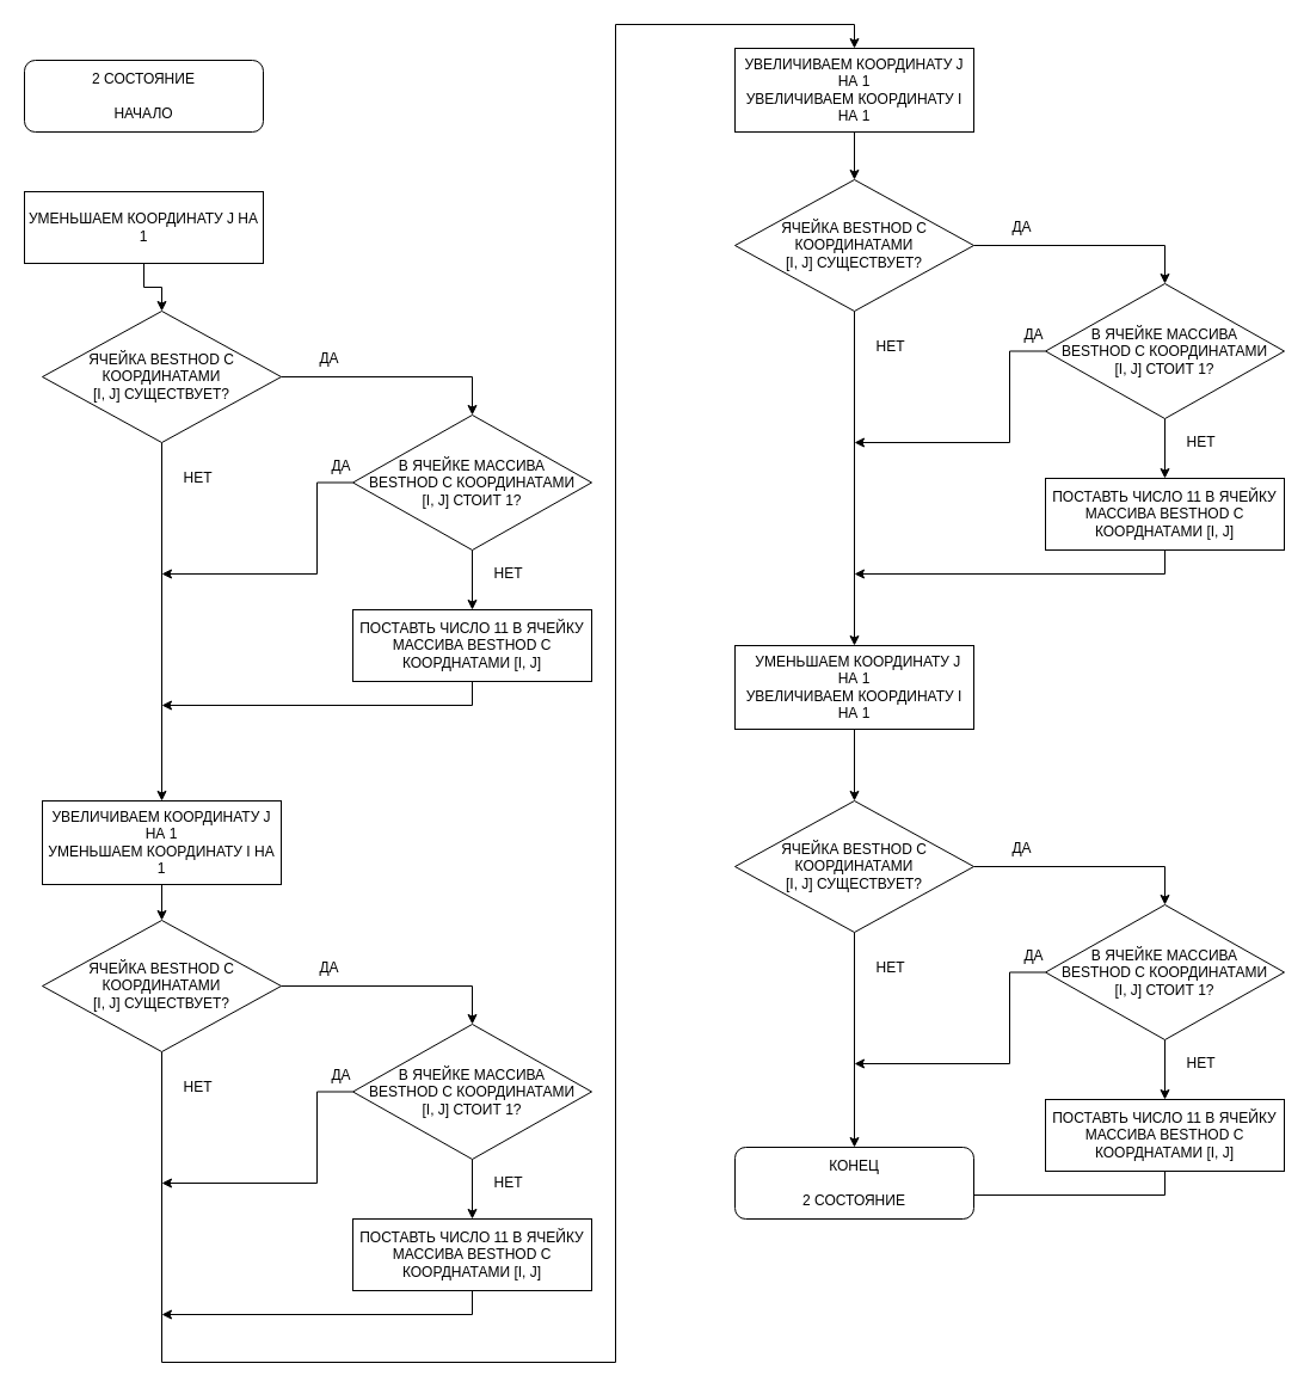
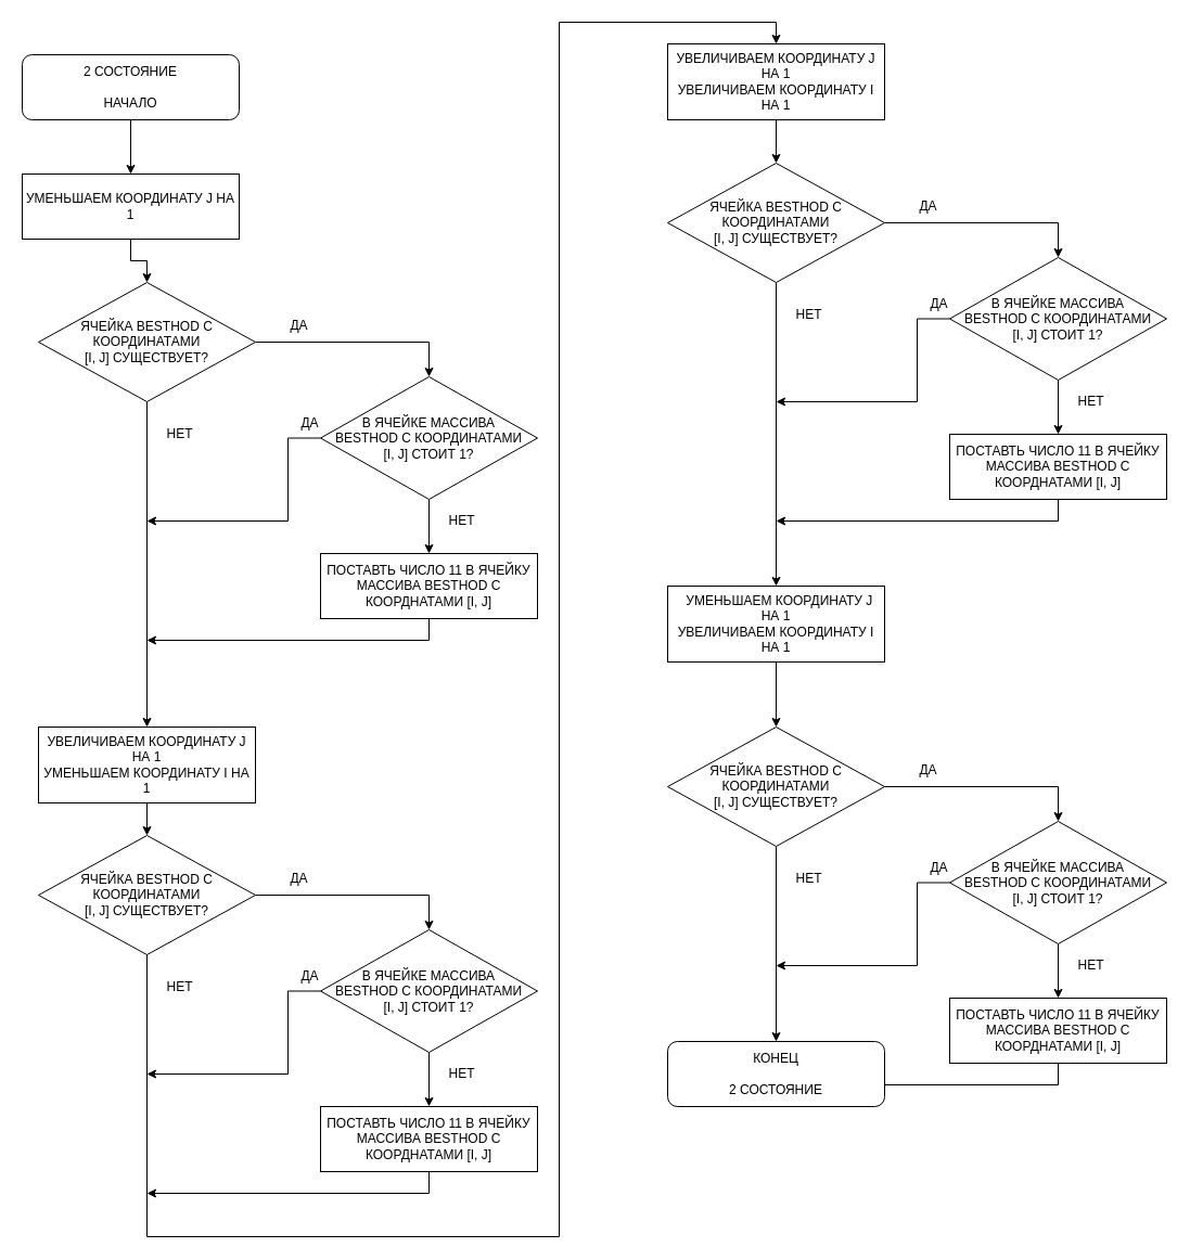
  <mxCell id="0" />
  <mxCell id="1" parent="0" />
+ <mxCell id="2" style="edgeStyle=orthogonalEdgeStyle;rounded=0;orthogonalLoop=1;jettySize=auto;html=1;exitX=0.5;exitY=1;exitDx=0;exitDy=0;entryX=0.5;entryY=0;entryDx=0;entryDy=0;" parent="1" source="3" target="5" edge="1"><mxGeometry relative="1" as="geometry"><mxPoint x="135" y="150" as="targetPoint" /></mxGeometry></mxCell>
  <mxCell id="3" value="2 СОСТОЯНИЕ&lt;br&gt;&lt;br&gt;НАЧАЛО" style="rounded=1;whiteSpace=wrap;html=1;" parent="1" vertex="1"><mxGeometry x="20" y="50" width="200" height="60" as="geometry" /></mxCell>
  <mxCell id="4" style="edgeStyle=orthogonalEdgeStyle;rounded=0;orthogonalLoop=1;jettySize=auto;html=1;exitX=0.5;exitY=1;exitDx=0;exitDy=0;entryX=0.5;entryY=0;entryDx=0;entryDy=0;" parent="1" source="5" target="8" edge="1"><mxGeometry relative="1" as="geometry" /></mxCell>
  <mxCell id="5" value="УМЕНЬШАЕМ КООРДИНАТУ J НА 1" style="rounded=0;whiteSpace=wrap;html=1;" parent="1" vertex="1"><mxGeometry x="20" y="160" width="200" height="60" as="geometry" /></mxCell>
  <mxCell id="6" style="edgeStyle=orthogonalEdgeStyle;rounded=0;orthogonalLoop=1;jettySize=auto;html=1;exitX=0.5;exitY=1;exitDx=0;exitDy=0;entryX=0.5;entryY=0;entryDx=0;entryDy=0;" parent="1" source="8" target="13" edge="1"><mxGeometry relative="1" as="geometry" /></mxCell>
  <mxCell id="7" style="edgeStyle=orthogonalEdgeStyle;rounded=0;orthogonalLoop=1;jettySize=auto;html=1;exitX=1;exitY=0.5;exitDx=0;exitDy=0;entryX=0.5;entryY=0;entryDx=0;entryDy=0;" parent="1" source="8" target="17" edge="1"><mxGeometry relative="1" as="geometry" /></mxCell>
  <mxCell id="8" value="ЯЧЕЙКА BESTHOD С КООРДИНАТАМИ&lt;br&gt;[I, J] СУЩЕСТВУЕТ?" style="rhombus;whiteSpace=wrap;html=1;" parent="1" vertex="1"><mxGeometry x="35" y="260" width="200" height="110" as="geometry" /></mxCell>
  <mxCell id="9" style="edgeStyle=orthogonalEdgeStyle;rounded=0;orthogonalLoop=1;jettySize=auto;html=1;exitX=0.5;exitY=1;exitDx=0;exitDy=0;" parent="1" source="10" edge="1"><mxGeometry relative="1" as="geometry"><mxPoint x="135" y="590" as="targetPoint" /><Array as="points"><mxPoint x="395" y="590" /><mxPoint x="135" y="590" /></Array></mxGeometry></mxCell>
  <mxCell id="10" value="ПОСТАВТЬ ЧИСЛО 11 В ЯЧЕЙКУ МАССИВА BESTHOD С КООРДНАТАМИ [I, J]" style="rounded=0;whiteSpace=wrap;html=1;" parent="1" vertex="1"><mxGeometry x="295" y="510" width="200" height="60" as="geometry" /></mxCell>
  <mxCell id="11" value="ДА" style="text;html=1;align=center;verticalAlign=middle;resizable=0;points=[];autosize=1;strokeColor=none;fillColor=none;" parent="1" vertex="1"><mxGeometry x="260" y="290" width="30" height="20" as="geometry" /></mxCell>
  <mxCell id="12" style="edgeStyle=orthogonalEdgeStyle;rounded=0;orthogonalLoop=1;jettySize=auto;html=1;exitX=0.5;exitY=1;exitDx=0;exitDy=0;entryX=0.5;entryY=0;entryDx=0;entryDy=0;" parent="1" source="13" target="22" edge="1"><mxGeometry relative="1" as="geometry" /></mxCell>
  <mxCell id="13" value="УВЕЛИЧИВАЕМ КООРДИНАТУ J НА 1&lt;br&gt;УМЕНЬШАЕМ КООРДИНАТУ I НА 1" style="rounded=0;whiteSpace=wrap;html=1;" parent="1" vertex="1"><mxGeometry x="35" y="670" width="200" height="70" as="geometry" /></mxCell>
  <mxCell id="14" value="НЕТ" style="text;html=1;align=center;verticalAlign=middle;resizable=0;points=[];autosize=1;strokeColor=none;fillColor=none;" parent="1" vertex="1"><mxGeometry x="145" y="390" width="40" height="20" as="geometry" /></mxCell>
  <mxCell id="15" style="edgeStyle=orthogonalEdgeStyle;rounded=0;orthogonalLoop=1;jettySize=auto;html=1;exitX=0.5;exitY=1;exitDx=0;exitDy=0;entryX=0.5;entryY=0;entryDx=0;entryDy=0;" parent="1" source="17" target="10" edge="1"><mxGeometry relative="1" as="geometry" /></mxCell>
  <mxCell id="16" style="edgeStyle=orthogonalEdgeStyle;rounded=0;orthogonalLoop=1;jettySize=auto;html=1;exitX=0;exitY=0.5;exitDx=0;exitDy=0;" parent="1" source="17" edge="1"><mxGeometry relative="1" as="geometry"><mxPoint x="135" y="480" as="targetPoint" /><Array as="points"><mxPoint x="265" y="404" /><mxPoint x="265" y="480" /></Array></mxGeometry></mxCell>
  <mxCell id="17" value="В ЯЧЕЙКЕ МАССИВА &lt;br&gt;BESTHOD С КООРДИНАТАМИ&lt;br&gt;[I, J] СТОИТ 1?" style="rhombus;whiteSpace=wrap;html=1;" parent="1" vertex="1"><mxGeometry x="295" y="347" width="200" height="113" as="geometry" /></mxCell>
  <mxCell id="18" value="НЕТ" style="text;html=1;align=center;verticalAlign=middle;resizable=0;points=[];autosize=1;strokeColor=none;fillColor=none;" parent="1" vertex="1"><mxGeometry x="405" y="470" width="40" height="20" as="geometry" /></mxCell>
  <mxCell id="19" value="ДА" style="text;html=1;align=center;verticalAlign=middle;resizable=0;points=[];autosize=1;strokeColor=none;fillColor=none;" parent="1" vertex="1"><mxGeometry x="270" y="380" width="30" height="20" as="geometry" /></mxCell>
  <mxCell id="20" style="edgeStyle=orthogonalEdgeStyle;rounded=0;orthogonalLoop=1;jettySize=auto;html=1;exitX=1;exitY=0.5;exitDx=0;exitDy=0;entryX=0.5;entryY=0;entryDx=0;entryDy=0;" parent="1" source="22" target="29" edge="1"><mxGeometry relative="1" as="geometry" /></mxCell>
  <mxCell id="21" style="edgeStyle=orthogonalEdgeStyle;rounded=0;orthogonalLoop=1;jettySize=auto;html=1;exitX=0.5;exitY=1;exitDx=0;exitDy=0;entryX=0.5;entryY=0;entryDx=0;entryDy=0;" parent="1" source="22" target="33" edge="1"><mxGeometry relative="1" as="geometry"><Array as="points"><mxPoint x="135" y="1140" /><mxPoint x="515" y="1140" /><mxPoint x="515" y="20" /><mxPoint x="715" y="20" /></Array></mxGeometry></mxCell>
  <mxCell id="22" value="ЯЧЕЙКА BESTHOD С КООРДИНАТАМИ&lt;br&gt;[I, J] СУЩЕСТВУЕТ?" style="rhombus;whiteSpace=wrap;html=1;" parent="1" vertex="1"><mxGeometry x="35" y="770" width="200" height="110" as="geometry" /></mxCell>
  <mxCell id="23" style="edgeStyle=orthogonalEdgeStyle;rounded=0;orthogonalLoop=1;jettySize=auto;html=1;exitX=0.5;exitY=1;exitDx=0;exitDy=0;" parent="1" source="24" edge="1"><mxGeometry relative="1" as="geometry"><mxPoint x="135" y="1100" as="targetPoint" /><Array as="points"><mxPoint x="395" y="1100" /><mxPoint x="135" y="1100" /></Array></mxGeometry></mxCell>
  <mxCell id="24" value="ПОСТАВТЬ ЧИСЛО 11 В ЯЧЕЙКУ МАССИВА BESTHOD С КООРДНАТАМИ [I, J]" style="rounded=0;whiteSpace=wrap;html=1;" parent="1" vertex="1"><mxGeometry x="295" y="1020" width="200" height="60" as="geometry" /></mxCell>
  <mxCell id="25" value="ДА" style="text;html=1;align=center;verticalAlign=middle;resizable=0;points=[];autosize=1;strokeColor=none;fillColor=none;" parent="1" vertex="1"><mxGeometry x="260" y="800" width="30" height="20" as="geometry" /></mxCell>
  <mxCell id="26" value="НЕТ" style="text;html=1;align=center;verticalAlign=middle;resizable=0;points=[];autosize=1;strokeColor=none;fillColor=none;" parent="1" vertex="1"><mxGeometry x="145" y="900" width="40" height="20" as="geometry" /></mxCell>
  <mxCell id="27" style="edgeStyle=orthogonalEdgeStyle;rounded=0;orthogonalLoop=1;jettySize=auto;html=1;exitX=0.5;exitY=1;exitDx=0;exitDy=0;entryX=0.5;entryY=0;entryDx=0;entryDy=0;" parent="1" source="29" target="24" edge="1"><mxGeometry relative="1" as="geometry" /></mxCell>
  <mxCell id="28" style="edgeStyle=orthogonalEdgeStyle;rounded=0;orthogonalLoop=1;jettySize=auto;html=1;exitX=0;exitY=0.5;exitDx=0;exitDy=0;" parent="1" source="29" edge="1"><mxGeometry relative="1" as="geometry"><mxPoint x="135" y="990" as="targetPoint" /><Array as="points"><mxPoint x="265" y="914" /><mxPoint x="265" y="990" /></Array></mxGeometry></mxCell>
  <mxCell id="29" value="В ЯЧЕЙКЕ МАССИВА &lt;br&gt;BESTHOD С КООРДИНАТАМИ&lt;br&gt;[I, J] СТОИТ 1?" style="rhombus;whiteSpace=wrap;html=1;" parent="1" vertex="1"><mxGeometry x="295" y="857" width="200" height="113" as="geometry" /></mxCell>
  <mxCell id="30" value="НЕТ" style="text;html=1;align=center;verticalAlign=middle;resizable=0;points=[];autosize=1;strokeColor=none;fillColor=none;" parent="1" vertex="1"><mxGeometry x="405" y="980" width="40" height="20" as="geometry" /></mxCell>
  <mxCell id="31" value="ДА" style="text;html=1;align=center;verticalAlign=middle;resizable=0;points=[];autosize=1;strokeColor=none;fillColor=none;" parent="1" vertex="1"><mxGeometry x="270" y="890" width="30" height="20" as="geometry" /></mxCell>
  <mxCell id="32" style="edgeStyle=orthogonalEdgeStyle;rounded=0;orthogonalLoop=1;jettySize=auto;html=1;exitX=0.5;exitY=1;exitDx=0;exitDy=0;entryX=0.5;entryY=0;entryDx=0;entryDy=0;" parent="1" source="33" target="36" edge="1"><mxGeometry relative="1" as="geometry" /></mxCell>
  <mxCell id="33" value="УВЕЛИЧИВАЕМ КООРДИНАТУ J НА 1&lt;br&gt;УВЕЛИЧИВАЕМ КООРДИНАТУ I НА 1" style="rounded=0;whiteSpace=wrap;html=1;" parent="1" vertex="1"><mxGeometry x="615" y="40" width="200" height="70" as="geometry" /></mxCell>
  <mxCell id="34" style="edgeStyle=orthogonalEdgeStyle;rounded=0;orthogonalLoop=1;jettySize=auto;html=1;exitX=1;exitY=0.5;exitDx=0;exitDy=0;entryX=0.5;entryY=0;entryDx=0;entryDy=0;" parent="1" source="36" target="43" edge="1"><mxGeometry relative="1" as="geometry" /></mxCell>
  <mxCell id="35" style="edgeStyle=orthogonalEdgeStyle;rounded=0;orthogonalLoop=1;jettySize=auto;html=1;exitX=0.5;exitY=1;exitDx=0;exitDy=0;entryX=0.5;entryY=0;entryDx=0;entryDy=0;" parent="1" source="36" target="47" edge="1"><mxGeometry relative="1" as="geometry" /></mxCell>
  <mxCell id="36" value="ЯЧЕЙКА BESTHOD С КООРДИНАТАМИ&lt;br&gt;[I, J] СУЩЕСТВУЕТ?" style="rhombus;whiteSpace=wrap;html=1;" parent="1" vertex="1"><mxGeometry x="615" y="150" width="200" height="110" as="geometry" /></mxCell>
  <mxCell id="37" style="edgeStyle=orthogonalEdgeStyle;rounded=0;orthogonalLoop=1;jettySize=auto;html=1;exitX=0.5;exitY=1;exitDx=0;exitDy=0;" parent="1" source="38" edge="1"><mxGeometry relative="1" as="geometry"><mxPoint x="715" y="480" as="targetPoint" /><Array as="points"><mxPoint x="975" y="480" /><mxPoint x="715" y="480" /></Array></mxGeometry></mxCell>
  <mxCell id="38" value="ПОСТАВТЬ ЧИСЛО 11 В ЯЧЕЙКУ МАССИВА BESTHOD С КООРДНАТАМИ [I, J]" style="rounded=0;whiteSpace=wrap;html=1;" parent="1" vertex="1"><mxGeometry x="875" y="400" width="200" height="60" as="geometry" /></mxCell>
  <mxCell id="39" value="ДА" style="text;html=1;align=center;verticalAlign=middle;resizable=0;points=[];autosize=1;strokeColor=none;fillColor=none;" parent="1" vertex="1"><mxGeometry x="840" y="180" width="30" height="20" as="geometry" /></mxCell>
  <mxCell id="40" value="НЕТ" style="text;html=1;align=center;verticalAlign=middle;resizable=0;points=[];autosize=1;strokeColor=none;fillColor=none;" parent="1" vertex="1"><mxGeometry x="725" y="280" width="40" height="20" as="geometry" /></mxCell>
  <mxCell id="41" style="edgeStyle=orthogonalEdgeStyle;rounded=0;orthogonalLoop=1;jettySize=auto;html=1;exitX=0.5;exitY=1;exitDx=0;exitDy=0;entryX=0.5;entryY=0;entryDx=0;entryDy=0;" parent="1" source="43" target="38" edge="1"><mxGeometry relative="1" as="geometry" /></mxCell>
  <mxCell id="42" style="edgeStyle=orthogonalEdgeStyle;rounded=0;orthogonalLoop=1;jettySize=auto;html=1;exitX=0;exitY=0.5;exitDx=0;exitDy=0;" parent="1" source="43" edge="1"><mxGeometry relative="1" as="geometry"><mxPoint x="715" y="370" as="targetPoint" /><Array as="points"><mxPoint x="845" y="294" /><mxPoint x="845" y="370" /></Array></mxGeometry></mxCell>
  <mxCell id="43" value="В ЯЧЕЙКЕ МАССИВА &lt;br&gt;BESTHOD С КООРДИНАТАМИ&lt;br&gt;[I, J] СТОИТ 1?" style="rhombus;whiteSpace=wrap;html=1;" parent="1" vertex="1"><mxGeometry x="875" y="237" width="200" height="113" as="geometry" /></mxCell>
  <mxCell id="44" value="НЕТ" style="text;html=1;align=center;verticalAlign=middle;resizable=0;points=[];autosize=1;strokeColor=none;fillColor=none;" parent="1" vertex="1"><mxGeometry x="985" y="360" width="40" height="20" as="geometry" /></mxCell>
  <mxCell id="45" value="ДА" style="text;html=1;align=center;verticalAlign=middle;resizable=0;points=[];autosize=1;strokeColor=none;fillColor=none;" parent="1" vertex="1"><mxGeometry x="850" y="270" width="30" height="20" as="geometry" /></mxCell>
  <mxCell id="46" style="edgeStyle=orthogonalEdgeStyle;rounded=0;orthogonalLoop=1;jettySize=auto;html=1;exitX=0.5;exitY=1;exitDx=0;exitDy=0;entryX=0.5;entryY=0;entryDx=0;entryDy=0;" parent="1" source="47" target="50" edge="1"><mxGeometry relative="1" as="geometry" /></mxCell>
  <mxCell id="47" value="&amp;nbsp; УМЕНЬШАЕМ КООРДИНАТУ J НА 1&lt;br&gt;УВЕЛИЧИВАЕМ КООРДИНАТУ I НА 1" style="rounded=0;whiteSpace=wrap;html=1;" parent="1" vertex="1"><mxGeometry x="615" y="540" width="200" height="70" as="geometry" /></mxCell>
  <mxCell id="48" style="edgeStyle=orthogonalEdgeStyle;rounded=0;orthogonalLoop=1;jettySize=auto;html=1;exitX=1;exitY=0.5;exitDx=0;exitDy=0;entryX=0.5;entryY=0;entryDx=0;entryDy=0;" parent="1" source="50" target="57" edge="1"><mxGeometry relative="1" as="geometry" /></mxCell>
  <mxCell id="49" style="edgeStyle=orthogonalEdgeStyle;rounded=0;orthogonalLoop=1;jettySize=auto;html=1;exitX=0.5;exitY=1;exitDx=0;exitDy=0;entryX=0.5;entryY=0;entryDx=0;entryDy=0;" parent="1" source="50" target="60" edge="1"><mxGeometry relative="1" as="geometry" /></mxCell>
  <mxCell id="50" value="ЯЧЕЙКА BESTHOD С КООРДИНАТАМИ&lt;br&gt;[I, J] СУЩЕСТВУЕТ?" style="rhombus;whiteSpace=wrap;html=1;" parent="1" vertex="1"><mxGeometry x="615" y="670" width="200" height="110" as="geometry" /></mxCell>
  <mxCell id="51" style="edgeStyle=orthogonalEdgeStyle;rounded=0;orthogonalLoop=1;jettySize=auto;html=1;exitX=0.5;exitY=1;exitDx=0;exitDy=0;" parent="1" source="52" edge="1"><mxGeometry relative="1" as="geometry"><mxPoint x="715" y="1000" as="targetPoint" /><Array as="points"><mxPoint x="975" y="1000" /><mxPoint x="715" y="1000" /></Array></mxGeometry></mxCell>
  <mxCell id="52" value="ПОСТАВТЬ ЧИСЛО 11 В ЯЧЕЙКУ МАССИВА BESTHOD С КООРДНАТАМИ [I, J]" style="rounded=0;whiteSpace=wrap;html=1;" parent="1" vertex="1"><mxGeometry x="875" y="920" width="200" height="60" as="geometry" /></mxCell>
  <mxCell id="53" value="ДА" style="text;html=1;align=center;verticalAlign=middle;resizable=0;points=[];autosize=1;strokeColor=none;fillColor=none;" parent="1" vertex="1"><mxGeometry x="840" y="700" width="30" height="20" as="geometry" /></mxCell>
  <mxCell id="54" value="НЕТ" style="text;html=1;align=center;verticalAlign=middle;resizable=0;points=[];autosize=1;strokeColor=none;fillColor=none;" parent="1" vertex="1"><mxGeometry x="725" y="800" width="40" height="20" as="geometry" /></mxCell>
  <mxCell id="55" style="edgeStyle=orthogonalEdgeStyle;rounded=0;orthogonalLoop=1;jettySize=auto;html=1;exitX=0.5;exitY=1;exitDx=0;exitDy=0;entryX=0.5;entryY=0;entryDx=0;entryDy=0;" parent="1" source="57" target="52" edge="1"><mxGeometry relative="1" as="geometry" /></mxCell>
  <mxCell id="56" style="edgeStyle=orthogonalEdgeStyle;rounded=0;orthogonalLoop=1;jettySize=auto;html=1;exitX=0;exitY=0.5;exitDx=0;exitDy=0;" parent="1" source="57" edge="1"><mxGeometry relative="1" as="geometry"><mxPoint x="715" y="890" as="targetPoint" /><Array as="points"><mxPoint x="845" y="814" /><mxPoint x="845" y="890" /></Array></mxGeometry></mxCell>
  <mxCell id="57" value="В ЯЧЕЙКЕ МАССИВА &lt;br&gt;BESTHOD С КООРДИНАТАМИ&lt;br&gt;[I, J] СТОИТ 1?" style="rhombus;whiteSpace=wrap;html=1;" parent="1" vertex="1"><mxGeometry x="875" y="757" width="200" height="113" as="geometry" /></mxCell>
  <mxCell id="58" value="НЕТ" style="text;html=1;align=center;verticalAlign=middle;resizable=0;points=[];autosize=1;strokeColor=none;fillColor=none;" parent="1" vertex="1"><mxGeometry x="985" y="880" width="40" height="20" as="geometry" /></mxCell>
  <mxCell id="59" value="ДА" style="text;html=1;align=center;verticalAlign=middle;resizable=0;points=[];autosize=1;strokeColor=none;fillColor=none;" parent="1" vertex="1"><mxGeometry x="850" y="790" width="30" height="20" as="geometry" /></mxCell>
  <mxCell id="60" value="КОНЕЦ&lt;br&gt;&lt;br&gt;2 СОСТОЯНИЕ" style="rounded=1;whiteSpace=wrap;html=1;" parent="1" vertex="1"><mxGeometry x="615" y="960" width="200" height="60" as="geometry" /></mxCell>
